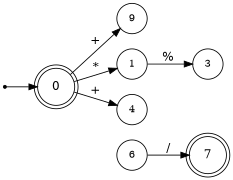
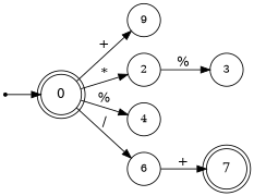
  digraph {
    rankdir=LR
    node [fontsize=12 shape=circle]
    n1 [fontsize=14 label=0 shape=doublecircle]
    n2 [label=9]
-   n3 [label=1]
+   n3 [label=2]
    n4 [label=4]
    n5 [label=6]
    n6 [label=3]
    n7 [fontsize=14 label=7 shape=doublecircle]
    n8 [fontsize=14 label=7 shape=point]
    n1 -> n2 [label="+"]
    n1 -> n3 [label="*"]
-   n1 -> n4 [label="+"]
+   n1 -> n4 [label="%"]
+   n1 -> n5 [label="/"]
    n3 -> n6 [label="%"]
-   n5 -> n7 [label="/"]
+   n5 -> n7 [label="+"]
    n8 -> n1
  }
